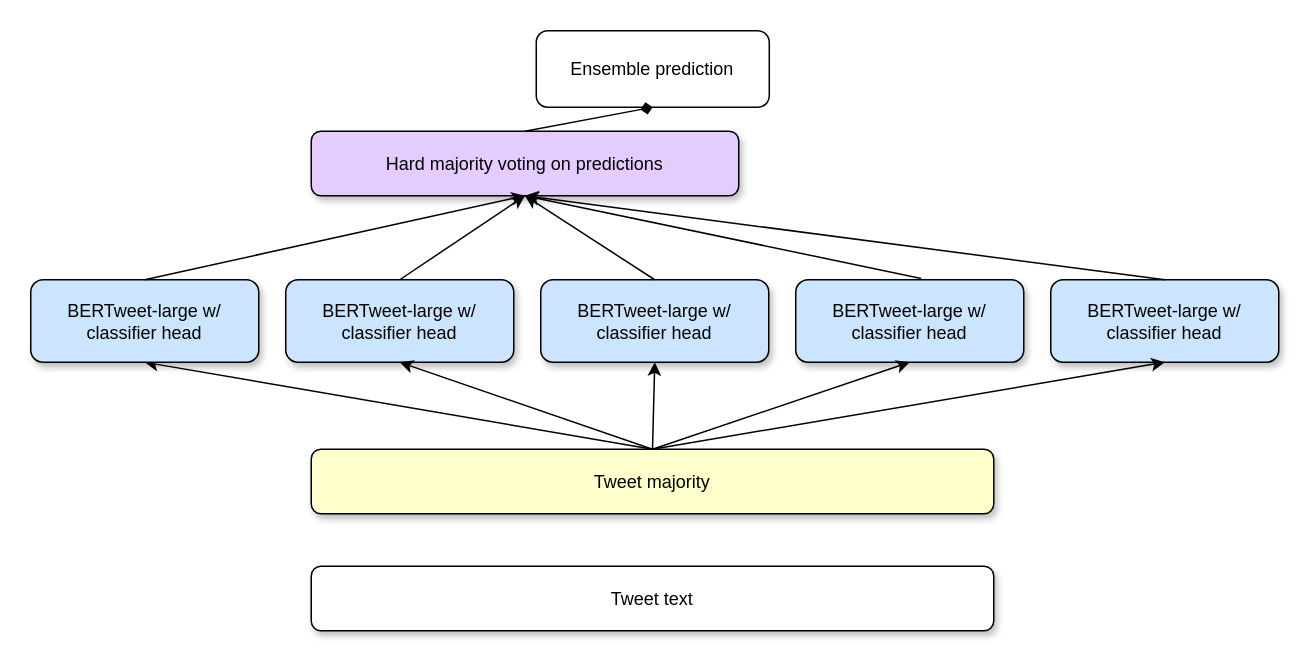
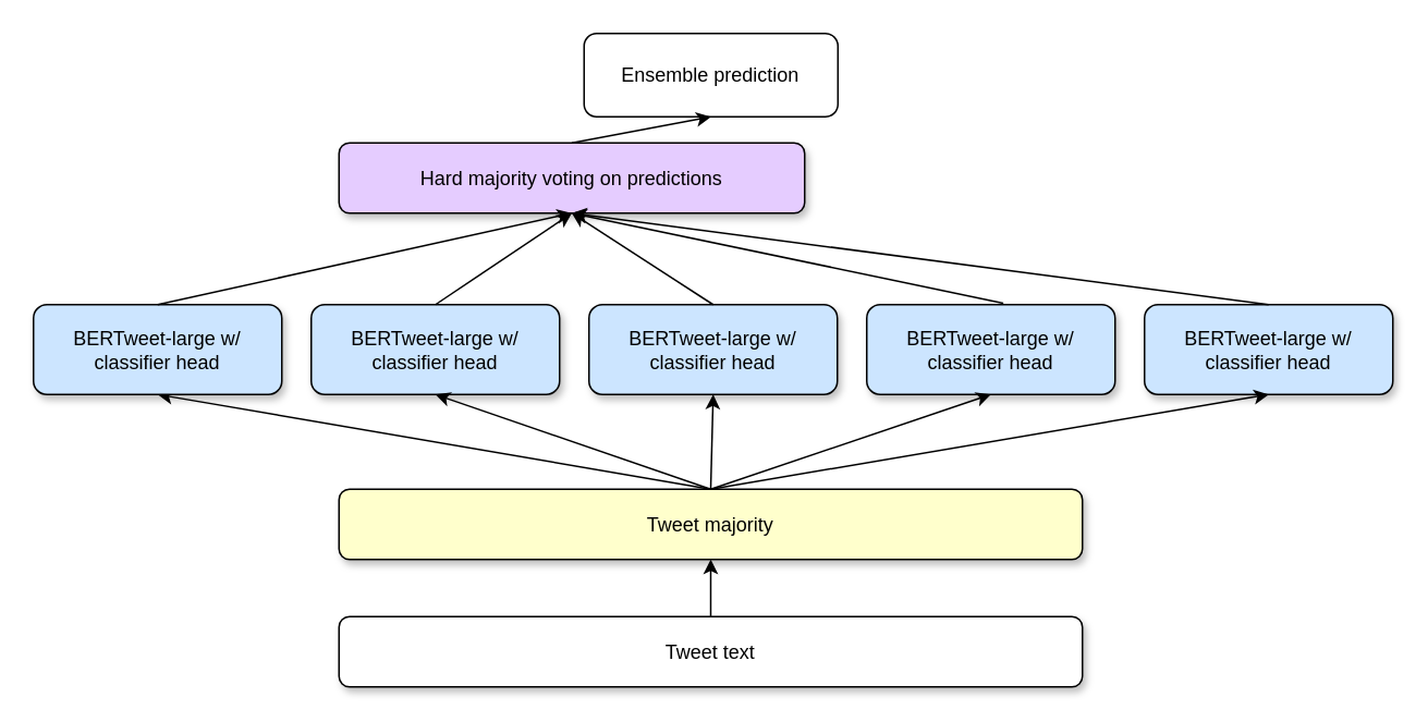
  <mxCell id="0" />
  <mxCell id="1" parent="0" />
+ <mxCell id="2" value="" style="endArrow=classic;html=1;rounded=0;fontSize=14;strokeWidth=1;shadow=0;exitX=0.5;exitY=0;exitDx=0;exitDy=0;entryX=0.5;entryY=1;entryDx=0;entryDy=0;" parent="1" source="5" target="3" edge="1"><mxGeometry width="50" height="50" relative="1" as="geometry"><mxPoint x="434.5" y="356" as="sourcePoint" /><mxPoint x="431" y="309" as="targetPoint" /></mxGeometry></mxCell>
  <mxCell id="3" value="&lt;font style=&quot;font-size: 12px&quot;&gt;Tweet majority&lt;/font&gt;" style="text;html=1;strokeColor=default;fillColor=#FFFFCC;align=center;verticalAlign=middle;whiteSpace=wrap;rounded=1;labelBackgroundColor=none;shadow=1;" parent="1" vertex="1"><mxGeometry x="207" y="299" width="455" height="43" as="geometry" /></mxCell>
  <mxCell id="4" value="" style="endArrow=classic;html=1;rounded=0;fontSize=14;strokeWidth=1;shadow=0;exitX=0.5;exitY=0;exitDx=0;exitDy=0;entryX=0.5;entryY=1;entryDx=0;entryDy=0;" parent="1" source="3" target="6" edge="1"><mxGeometry width="50" height="50" relative="1" as="geometry"><mxPoint x="445.5" y="305" as="sourcePoint" /><mxPoint x="103" y="274" as="targetPoint" /></mxGeometry></mxCell>
  <mxCell id="5" value="&lt;font style=&quot;font-size: 12px&quot;&gt;Tweet text&lt;/font&gt;" style="text;html=1;strokeColor=default;fillColor=#FFFFFF;align=center;verticalAlign=middle;whiteSpace=wrap;rounded=1;labelBackgroundColor=none;shadow=1;" vertex="1" parent="1"><mxGeometry x="207" y="377" width="455" height="43" as="geometry" /></mxCell>
  <mxCell id="6" value="&lt;font style=&quot;font-size: 12px&quot;&gt;BERTweet-large w/ classifier head&lt;/font&gt;" style="text;html=1;strokeColor=default;fillColor=#CCE5FF;align=center;verticalAlign=middle;whiteSpace=wrap;rounded=1;labelBackgroundColor=none;shadow=1;" vertex="1" parent="1"><mxGeometry x="20" y="186" width="152" height="55" as="geometry" /></mxCell>
  <mxCell id="7" value="&lt;font style=&quot;font-size: 12px&quot;&gt;BERTweet-large w/ classifier head&lt;/font&gt;" style="text;html=1;strokeColor=default;fillColor=#CCE5FF;align=center;verticalAlign=middle;whiteSpace=wrap;rounded=1;labelBackgroundColor=none;shadow=1;" vertex="1" parent="1"><mxGeometry x="190" y="186" width="152" height="55" as="geometry" /></mxCell>
  <mxCell id="8" value="&lt;font style=&quot;font-size: 12px&quot;&gt;BERTweet-large w/ classifier head&lt;/font&gt;" style="text;html=1;strokeColor=default;fillColor=#CCE5FF;align=center;verticalAlign=middle;whiteSpace=wrap;rounded=1;labelBackgroundColor=none;shadow=1;" vertex="1" parent="1"><mxGeometry x="360" y="186" width="152" height="55" as="geometry" /></mxCell>
  <mxCell id="9" value="&lt;font style=&quot;font-size: 12px&quot;&gt;BERTweet-large w/ classifier head&lt;/font&gt;" style="text;html=1;strokeColor=default;fillColor=#CCE5FF;align=center;verticalAlign=middle;whiteSpace=wrap;rounded=1;labelBackgroundColor=none;shadow=1;" vertex="1" parent="1"><mxGeometry x="530" y="186" width="152" height="55" as="geometry" /></mxCell>
  <mxCell id="10" value="&lt;font style=&quot;font-size: 12px&quot;&gt;BERTweet-large w/ classifier head&lt;/font&gt;" style="text;html=1;strokeColor=default;fillColor=#CCE5FF;align=center;verticalAlign=middle;whiteSpace=wrap;rounded=1;labelBackgroundColor=none;shadow=1;" vertex="1" parent="1"><mxGeometry x="700" y="186" width="152" height="55" as="geometry" /></mxCell>
  <mxCell id="11" value="" style="endArrow=classic;html=1;rounded=0;fontSize=14;strokeWidth=1;shadow=0;entryX=0.5;entryY=1;entryDx=0;entryDy=0;exitX=0.5;exitY=0;exitDx=0;exitDy=0;" edge="1" parent="1" source="3" target="7"><mxGeometry width="50" height="50" relative="1" as="geometry"><mxPoint x="436" y="280" as="sourcePoint" /><mxPoint x="126" y="251" as="targetPoint" /></mxGeometry></mxCell>
  <mxCell id="12" value="" style="endArrow=classic;html=1;rounded=0;fontSize=14;strokeWidth=1;shadow=0;exitX=0.5;exitY=0;exitDx=0;exitDy=0;entryX=0.5;entryY=1;entryDx=0;entryDy=0;" edge="1" parent="1" source="3" target="8"><mxGeometry width="50" height="50" relative="1" as="geometry"><mxPoint x="454.5" y="324" as="sourcePoint" /><mxPoint x="136" y="261" as="targetPoint" /></mxGeometry></mxCell>
  <mxCell id="13" value="" style="endArrow=classic;html=1;rounded=0;fontSize=14;strokeWidth=1;shadow=0;exitX=0.5;exitY=0;exitDx=0;exitDy=0;entryX=0.5;entryY=1;entryDx=0;entryDy=0;" edge="1" parent="1" source="3" target="9"><mxGeometry width="50" height="50" relative="1" as="geometry"><mxPoint x="464.5" y="334" as="sourcePoint" /><mxPoint x="146" y="271" as="targetPoint" /></mxGeometry></mxCell>
  <mxCell id="14" value="" style="endArrow=classic;html=1;rounded=0;fontSize=14;strokeWidth=1;shadow=0;exitX=0.5;exitY=0;exitDx=0;exitDy=0;entryX=0.5;entryY=1;entryDx=0;entryDy=0;" edge="1" parent="1" source="3" target="10"><mxGeometry width="50" height="50" relative="1" as="geometry"><mxPoint x="444.5" y="319" as="sourcePoint" /><mxPoint x="636" y="251" as="targetPoint" /></mxGeometry></mxCell>
  <mxCell id="15" value="&lt;font style=&quot;font-size: 12px&quot;&gt;Hard majority voting on predictions&lt;/font&gt;" style="text;html=1;strokeColor=default;fillColor=#E5CCFF;align=center;verticalAlign=middle;whiteSpace=wrap;rounded=1;labelBackgroundColor=none;shadow=1;" vertex="1" parent="1"><mxGeometry x="207" y="87" width="285" height="43" as="geometry" /></mxCell>
  <mxCell id="16" value="Ensemble prediction" style="whiteSpace=wrap;html=1;fillColor=#FFFFFF;rounded=1;" vertex="1" parent="1"><mxGeometry x="357" y="20" width="155.35" height="51" as="geometry" /></mxCell>
- <mxCell id="17" value="" style="endArrow=diamond;html=1;rounded=0;fontSize=14;strokeWidth=1;shadow=0;exitX=0.5;exitY=0;exitDx=0;exitDy=0;entryX=0.5;entryY=1;entryDx=0;entryDy=0;" edge="1" parent="1" source="15" target="16"><mxGeometry width="50" height="50" relative="1" as="geometry"><mxPoint x="611" y="50" as="sourcePoint" /><mxPoint x="612.5" y="-18" as="targetPoint" /></mxGeometry></mxCell>
+ <mxCell id="17" value="" style="endArrow=classic;html=1;rounded=0;fontSize=14;strokeWidth=1;shadow=0;exitX=0.5;exitY=0;exitDx=0;exitDy=0;entryX=0.5;entryY=1;entryDx=0;entryDy=0;" edge="1" parent="1" source="15" target="16"><mxGeometry width="50" height="50" relative="1" as="geometry"><mxPoint x="611" y="50" as="sourcePoint" /><mxPoint x="612.5" y="-18" as="targetPoint" /></mxGeometry></mxCell>
  <mxCell id="18" value="" style="endArrow=classic;html=1;rounded=0;fontSize=14;strokeWidth=1;shadow=0;exitX=0.5;exitY=0;exitDx=0;exitDy=0;entryX=0.5;entryY=1;entryDx=0;entryDy=0;" edge="1" parent="1" source="6" target="15"><mxGeometry width="50" height="50" relative="1" as="geometry"><mxPoint x="444.5" y="319" as="sourcePoint" /><mxPoint x="106" y="251" as="targetPoint" /></mxGeometry></mxCell>
  <mxCell id="19" value="" style="endArrow=classic;html=1;rounded=0;fontSize=14;strokeWidth=1;shadow=0;exitX=0.5;exitY=0;exitDx=0;exitDy=0;entryX=0.5;entryY=1;entryDx=0;entryDy=0;" edge="1" parent="1" source="7" target="15"><mxGeometry width="50" height="50" relative="1" as="geometry"><mxPoint x="106" y="196" as="sourcePoint" /><mxPoint x="444.5" y="130" as="targetPoint" /></mxGeometry></mxCell>
  <mxCell id="20" value="" style="endArrow=classic;html=1;rounded=0;fontSize=14;strokeWidth=1;shadow=0;exitX=0.5;exitY=0;exitDx=0;exitDy=0;entryX=0.5;entryY=1;entryDx=0;entryDy=0;" edge="1" parent="1" source="8" target="15"><mxGeometry width="50" height="50" relative="1" as="geometry"><mxPoint x="116" y="206" as="sourcePoint" /><mxPoint x="454.5" y="140" as="targetPoint" /></mxGeometry></mxCell>
  <mxCell id="21" value="" style="endArrow=classic;html=1;rounded=0;fontSize=14;strokeWidth=1;shadow=0;exitX=0.55;exitY=-0.016;exitDx=0;exitDy=0;entryX=0.5;entryY=1;entryDx=0;entryDy=0;exitPerimeter=0;" edge="1" parent="1" source="9" target="15"><mxGeometry width="50" height="50" relative="1" as="geometry"><mxPoint x="126" y="216" as="sourcePoint" /><mxPoint x="464.5" y="150" as="targetPoint" /></mxGeometry></mxCell>
  <mxCell id="22" value="" style="endArrow=classic;html=1;rounded=0;fontSize=14;strokeWidth=1;shadow=0;exitX=0.5;exitY=0;exitDx=0;exitDy=0;entryX=0.5;entryY=1;entryDx=0;entryDy=0;" edge="1" parent="1" source="10" target="15"><mxGeometry width="50" height="50" relative="1" as="geometry"><mxPoint x="136" y="226" as="sourcePoint" /><mxPoint x="474.5" y="160" as="targetPoint" /></mxGeometry></mxCell>
